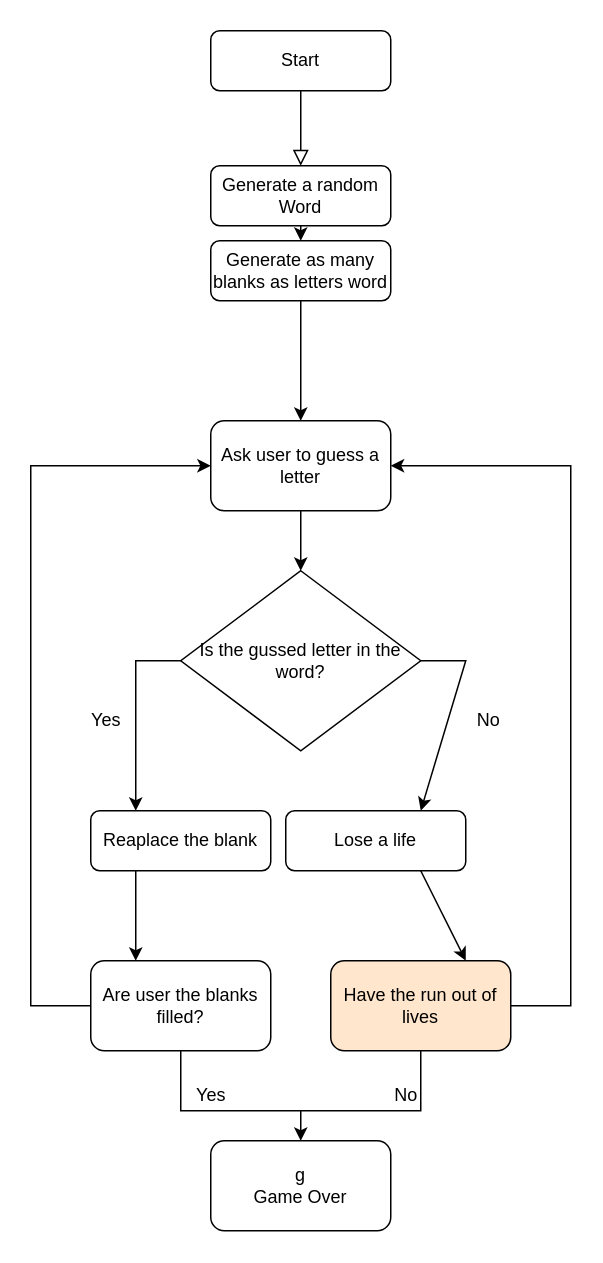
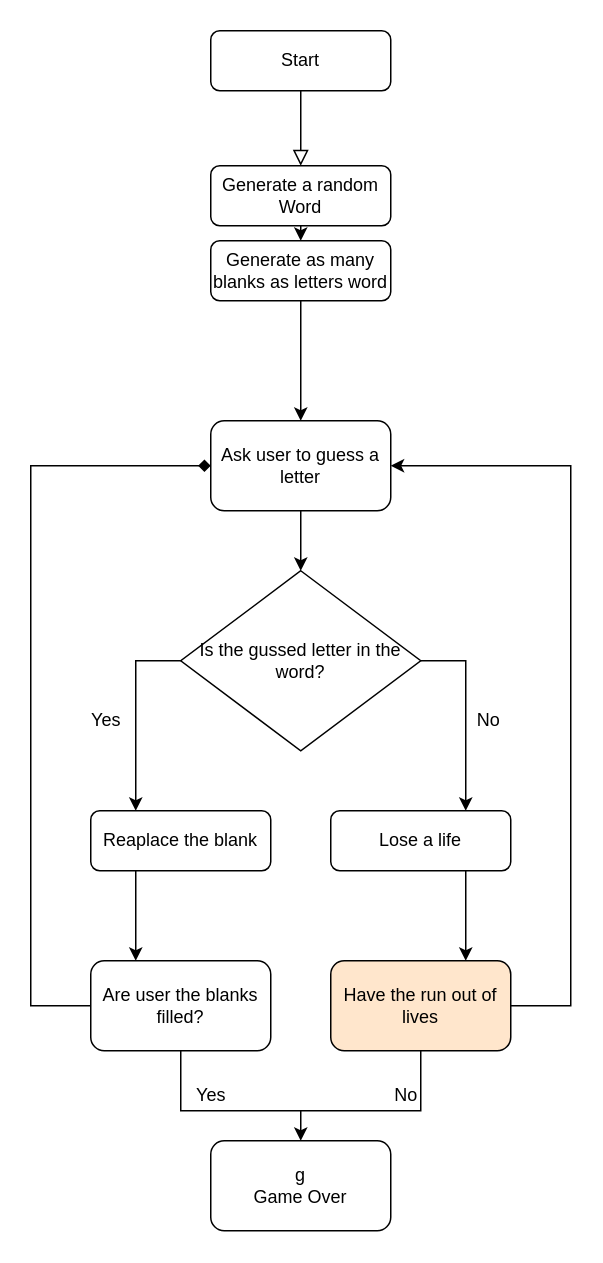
  <mxCell id="0" />
  <mxCell id="1" parent="0" />
  <mxCell id="2" value="" style="rounded=0;html=1;jettySize=auto;orthogonalLoop=1;fontSize=11;endArrow=block;endFill=0;endSize=8;strokeWidth=1;shadow=0;labelBackgroundColor=none;edgeStyle=orthogonalEdgeStyle;" parent="1" source="3" edge="1"><mxGeometry relative="1" as="geometry"><mxPoint x="200" y="110" as="targetPoint" /></mxGeometry></mxCell>
  <mxCell id="3" value="Start" style="rounded=1;whiteSpace=wrap;html=1;fontSize=12;glass=0;strokeWidth=1;shadow=0;" parent="1" vertex="1"><mxGeometry x="140" y="20" width="120" height="40" as="geometry" /></mxCell>
  <mxCell id="4" value="Generate a random Word" style="rounded=1;whiteSpace=wrap;html=1;fontSize=12;glass=0;strokeWidth=1;shadow=0;" parent="1" vertex="1"><mxGeometry x="140" y="110" width="120" height="40" as="geometry" /></mxCell>
  <mxCell id="5" value="Generate as many blanks as letters word" style="rounded=1;whiteSpace=wrap;html=1;" vertex="1" parent="1"><mxGeometry x="140" y="160" width="120" height="40" as="geometry" /></mxCell>
  <mxCell id="6" value="" style="endArrow=classic;html=1;rounded=0;exitX=0.5;exitY=1;exitDx=0;exitDy=0;entryX=0.5;entryY=0;entryDx=0;entryDy=0;" edge="1" parent="1" source="4" target="5"><mxGeometry width="50" height="50" relative="1" as="geometry"><mxPoint x="370" y="350" as="sourcePoint" /><mxPoint x="420" y="300" as="targetPoint" /></mxGeometry></mxCell>
  <mxCell id="7" value="Ask user to guess a letter" style="rounded=1;whiteSpace=wrap;html=1;" vertex="1" parent="1"><mxGeometry x="140" y="280" width="120" height="60" as="geometry" /></mxCell>
  <mxCell id="8" value="" style="endArrow=classic;html=1;rounded=0;exitX=0.5;exitY=1;exitDx=0;exitDy=0;entryX=0.5;entryY=0;entryDx=0;entryDy=0;" edge="1" parent="1" source="5" target="7"><mxGeometry width="50" height="50" relative="1" as="geometry"><mxPoint x="210" y="250" as="sourcePoint" /><mxPoint x="390" y="290" as="targetPoint" /></mxGeometry></mxCell>
  <mxCell id="9" value="Is the gussed letter in the word?" style="rhombus;whiteSpace=wrap;html=1;" vertex="1" parent="1"><mxGeometry x="120" y="380" width="160" height="120" as="geometry" /></mxCell>
  <mxCell id="10" value="" style="endArrow=classic;html=1;rounded=0;exitX=0.5;exitY=1;exitDx=0;exitDy=0;entryX=0.5;entryY=0;entryDx=0;entryDy=0;" edge="1" parent="1" source="7" target="9"><mxGeometry width="50" height="50" relative="1" as="geometry"><mxPoint x="340" y="410" as="sourcePoint" /><mxPoint x="390" y="360" as="targetPoint" /></mxGeometry></mxCell>
- <mxCell id="11" value="Lose a life" style="rounded=1;whiteSpace=wrap;html=1;" vertex="1" parent="1"><mxGeometry x="190" y="540" width="120" height="40" as="geometry" /></mxCell>
+ <mxCell id="11" value="Lose a life" style="rounded=1;whiteSpace=wrap;html=1;" vertex="1" parent="1"><mxGeometry x="220" y="540" width="120" height="40" as="geometry" /></mxCell>
  <mxCell id="12" value="Reaplace the blank" style="rounded=1;whiteSpace=wrap;html=1;" vertex="1" parent="1"><mxGeometry x="60" y="540" width="120" height="40" as="geometry" /></mxCell>
  <mxCell id="13" value="" style="endArrow=classic;html=1;rounded=0;exitX=1;exitY=0.5;exitDx=0;exitDy=0;entryX=0.75;entryY=0;entryDx=0;entryDy=0;" edge="1" parent="1" source="9" target="11"><mxGeometry width="50" height="50" relative="1" as="geometry"><mxPoint x="340" y="410" as="sourcePoint" /><mxPoint x="390" y="360" as="targetPoint" /><Array as="points"><mxPoint x="310" y="440" /></Array></mxGeometry></mxCell>
  <mxCell id="14" value="" style="endArrow=classic;html=1;rounded=0;exitX=0;exitY=0.5;exitDx=0;exitDy=0;entryX=0.25;entryY=0;entryDx=0;entryDy=0;" edge="1" parent="1" source="9" target="12"><mxGeometry width="50" height="50" relative="1" as="geometry"><mxPoint x="340" y="410" as="sourcePoint" /><mxPoint x="90" y="530" as="targetPoint" /><Array as="points"><mxPoint x="90" y="440" /></Array></mxGeometry></mxCell>
  <mxCell id="15" value="Yes" style="text;html=1;align=center;verticalAlign=middle;resizable=0;points=[];autosize=1;strokeColor=none;fillColor=none;" vertex="1" parent="1"><mxGeometry x="50" y="470" width="40" height="20" as="geometry" /></mxCell>
  <mxCell id="16" value="No" style="text;html=1;align=center;verticalAlign=middle;resizable=0;points=[];autosize=1;strokeColor=none;fillColor=none;" vertex="1" parent="1"><mxGeometry x="310" y="470" width="30" height="20" as="geometry" /></mxCell>
  <mxCell id="17" value="Are user the blanks filled?" style="rounded=1;whiteSpace=wrap;html=1;" vertex="1" parent="1"><mxGeometry x="60" y="640" width="120" height="60" as="geometry" /></mxCell>
  <mxCell id="18" value="Have the run out of lives" style="rounded=1;whiteSpace=wrap;html=1;fillColor=#ffe6cc;" vertex="1" parent="1"><mxGeometry x="220" y="640" width="120" height="60" as="geometry" /></mxCell>
  <mxCell id="19" value="" style="endArrow=classic;html=1;rounded=0;exitX=1;exitY=0.5;exitDx=0;exitDy=0;entryX=1;entryY=0.5;entryDx=0;entryDy=0;" edge="1" parent="1" source="18" target="7"><mxGeometry width="50" height="50" relative="1" as="geometry"><mxPoint x="340" y="490" as="sourcePoint" /><mxPoint x="380" y="320" as="targetPoint" /><Array as="points"><mxPoint x="380" y="670" /><mxPoint x="380" y="310" /></Array></mxGeometry></mxCell>
- <mxCell id="20" value="" style="endArrow=classic;html=1;rounded=0;exitX=0;exitY=0.5;exitDx=0;exitDy=0;" edge="1" parent="1" source="17" target="7"><mxGeometry width="50" height="50" relative="1" as="geometry"><mxPoint x="340" y="490" as="sourcePoint" /><mxPoint x="390" y="440" as="targetPoint" /><Array as="points"><mxPoint x="20" y="670" /><mxPoint x="20" y="310" /></Array></mxGeometry></mxCell>
+ <mxCell id="20" value="" style="endArrow=diamond;html=1;rounded=0;exitX=0;exitY=0.5;exitDx=0;exitDy=0;" edge="1" parent="1" source="17" target="7"><mxGeometry width="50" height="50" relative="1" as="geometry"><mxPoint x="340" y="490" as="sourcePoint" /><mxPoint x="390" y="440" as="targetPoint" /><Array as="points"><mxPoint x="20" y="670" /><mxPoint x="20" y="310" /></Array></mxGeometry></mxCell>
  <mxCell id="21" value="" style="endArrow=classic;html=1;rounded=0;exitX=0.75;exitY=1;exitDx=0;exitDy=0;entryX=0.75;entryY=0;entryDx=0;entryDy=0;" edge="1" parent="1" source="11" target="18"><mxGeometry width="50" height="50" relative="1" as="geometry"><mxPoint x="340" y="640" as="sourcePoint" /><mxPoint x="360" y="630" as="targetPoint" /></mxGeometry></mxCell>
  <mxCell id="22" value="" style="endArrow=classic;html=1;rounded=0;exitX=0.25;exitY=1;exitDx=0;exitDy=0;entryX=0.25;entryY=0;entryDx=0;entryDy=0;" edge="1" parent="1" source="12" target="17"><mxGeometry width="50" height="50" relative="1" as="geometry"><mxPoint x="340" y="640" as="sourcePoint" /><mxPoint x="390" y="590" as="targetPoint" /></mxGeometry></mxCell>
  <mxCell id="23" value="&lt;div&gt;g&lt;/div&gt;&lt;div&gt;Game Over&lt;br&gt;&lt;/div&gt;" style="rounded=1;whiteSpace=wrap;html=1;" vertex="1" parent="1"><mxGeometry x="140" y="760" width="120" height="60" as="geometry" /></mxCell>
  <mxCell id="24" value="" style="endArrow=none;html=1;rounded=0;exitX=0.5;exitY=1;exitDx=0;exitDy=0;entryX=0.5;entryY=1;entryDx=0;entryDy=0;" edge="1" parent="1" source="18" target="17"><mxGeometry width="50" height="50" relative="1" as="geometry"><mxPoint x="340" y="640" as="sourcePoint" /><mxPoint x="120" y="740" as="targetPoint" /><Array as="points"><mxPoint x="280" y="740" /><mxPoint x="120" y="740" /></Array></mxGeometry></mxCell>
  <mxCell id="25" value="" style="endArrow=classic;html=1;rounded=0;entryX=0.5;entryY=0;entryDx=0;entryDy=0;" edge="1" parent="1" target="23"><mxGeometry width="50" height="50" relative="1" as="geometry"><mxPoint x="200" y="740" as="sourcePoint" /><mxPoint x="390" y="590" as="targetPoint" /></mxGeometry></mxCell>
  <mxCell id="26" value="Yes" style="text;html=1;align=center;verticalAlign=middle;resizable=0;points=[];autosize=1;strokeColor=none;fillColor=none;" vertex="1" parent="1"><mxGeometry x="120" y="720" width="40" height="20" as="geometry" /></mxCell>
  <mxCell id="27" value="No" style="text;html=1;align=center;verticalAlign=middle;resizable=0;points=[];autosize=1;strokeColor=none;fillColor=none;" vertex="1" parent="1"><mxGeometry x="255" y="720" width="30" height="20" as="geometry" /></mxCell>
